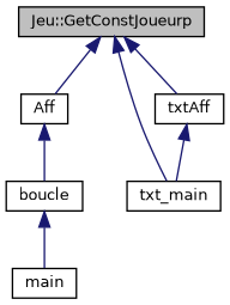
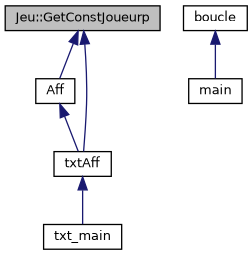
  digraph {
    rankdir=TB
    node [color=black fillcolor=white fontname=Helvetica fontsize=10 shape=record style=filled]
    edge [color=midnightblue dir=back fontname=Helvetica fontsize=10 labelfontname=Helvetica labelfontsize=10 style=solid]
    n1 [fillcolor=grey75 fontcolor=black height=0.2 label="Jeu::GetConstJoueurp" width=0.4]
    n2 [height=0.2 label=Aff width=0.4]
    n3 [height=0.2 label=txt_main width=0.4]
    n4 [height=0.2 label=txtAff width=0.4]
    n5 [height=0.2 label=boucle width=0.4]
    n6 [height=0.2 label=main width=0.4]
    n1 -> n2
-   n1 -> n3
    n1 -> n4
-   n2 -> n5
+   n2 -> n4
    n4 -> n3
    n5 -> n6
  }
